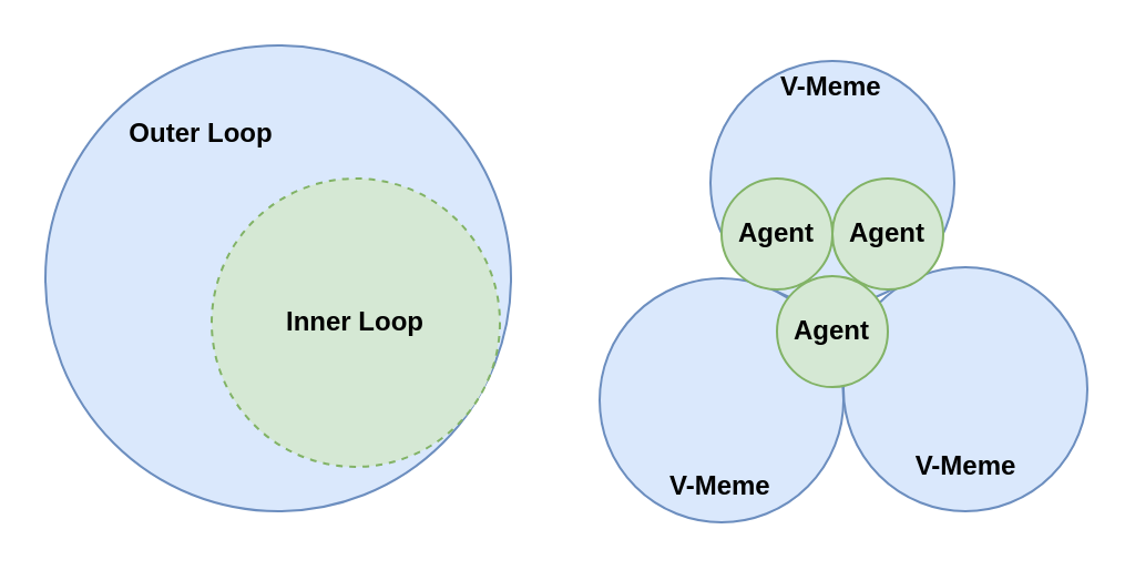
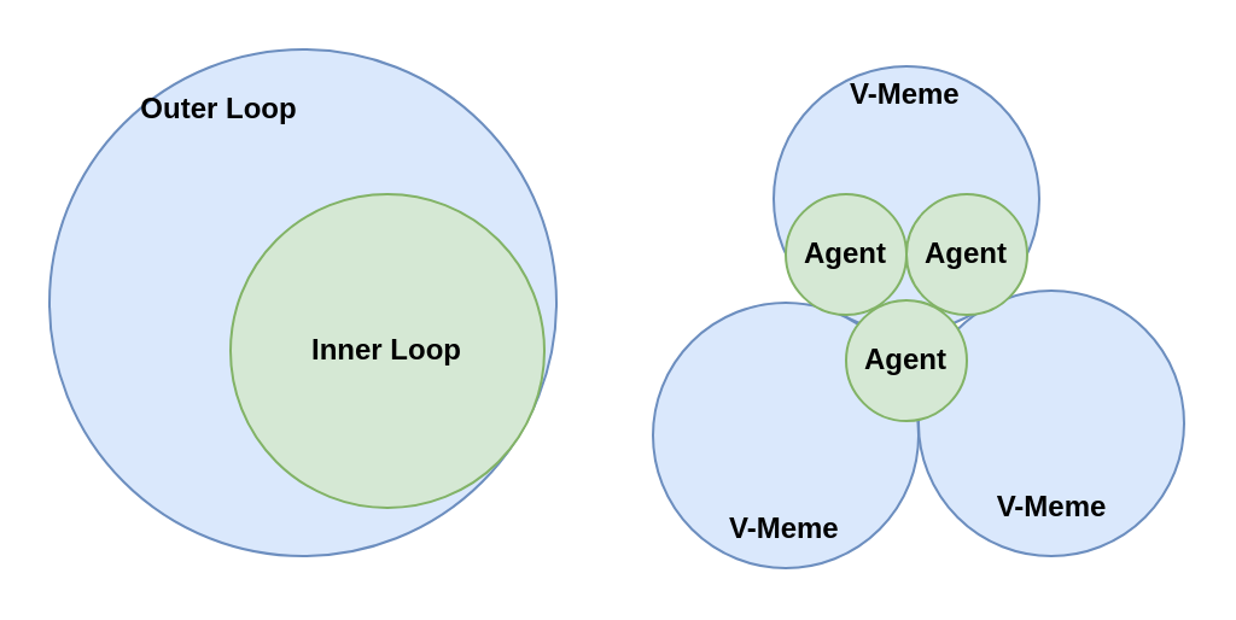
  <mxCell id="0" />
  <mxCell id="1" parent="0" />
  <mxCell id="2" value="" style="ellipse;whiteSpace=wrap;html=1;aspect=fixed;align=center;labelPosition=center;verticalLabelPosition=middle;verticalAlign=middle;fillColor=#dae8fc;strokeColor=#6c8ebf;" vertex="1" parent="1"><mxGeometry x="320" y="27" width="110" height="110" as="geometry" /></mxCell>
  <mxCell id="3" value="" style="ellipse;whiteSpace=wrap;html=1;aspect=fixed;align=center;labelPosition=center;verticalLabelPosition=middle;verticalAlign=middle;fillColor=#dae8fc;strokeColor=#6c8ebf;" vertex="1" parent="1"><mxGeometry x="20" y="20" width="210" height="210" as="geometry" /></mxCell>
- <mxCell id="4" value="&lt;b&gt;Inner Loop&lt;/b&gt;" style="ellipse;whiteSpace=wrap;html=1;aspect=fixed;fillColor=#d5e8d4;strokeColor=#82b366;dashed=1;" vertex="1" parent="1"><mxGeometry x="95" y="80" width="130" height="130" as="geometry" /></mxCell>
- <mxCell id="5" value="&lt;b&gt;Outer Loop&lt;/b&gt;" style="text;html=1;align=center;verticalAlign=middle;resizable=0;points=[];autosize=1;" vertex="1" parent="1"><mxGeometry x="50" y="50" width="80" height="20" as="geometry" /></mxCell>
+ <mxCell id="4" value="&lt;b&gt;Inner Loop&lt;/b&gt;" style="ellipse;whiteSpace=wrap;html=1;aspect=fixed;fillColor=#d5e8d4;strokeColor=#82b366;" vertex="1" parent="1"><mxGeometry x="95" y="80" width="130" height="130" as="geometry" /></mxCell>
+ <mxCell id="5" value="&lt;b&gt;Outer Loop&lt;/b&gt;" style="text;html=1;align=center;verticalAlign=middle;resizable=0;points=[];autosize=1;" vertex="1" parent="1"><mxGeometry x="50" y="35" width="80" height="20" as="geometry" /></mxCell>
  <mxCell id="6" value="" style="ellipse;whiteSpace=wrap;html=1;aspect=fixed;align=center;labelPosition=center;verticalLabelPosition=middle;verticalAlign=middle;fillColor=#dae8fc;strokeColor=#6c8ebf;" vertex="1" parent="1"><mxGeometry x="270" y="125" width="110" height="110" as="geometry" /></mxCell>
  <mxCell id="7" value="" style="ellipse;whiteSpace=wrap;html=1;aspect=fixed;align=center;labelPosition=center;verticalLabelPosition=middle;verticalAlign=middle;fillColor=#dae8fc;strokeColor=#6c8ebf;" vertex="1" parent="1"><mxGeometry x="380" y="120" width="110" height="110" as="geometry" /></mxCell>
  <mxCell id="8" value="&lt;b&gt;V-Meme&lt;/b&gt;" style="text;html=1;align=center;verticalAlign=middle;resizable=0;points=[];autosize=1;" vertex="1" parent="1"><mxGeometry x="405" y="200" width="60" height="20" as="geometry" /></mxCell>
  <mxCell id="9" value="&lt;b&gt;V-Meme&lt;/b&gt;" style="text;html=1;" vertex="1" parent="1"><mxGeometry x="350" y="25" width="70" height="30" as="geometry" /></mxCell>
  <mxCell id="10" value="&lt;b&gt;V-Meme&lt;/b&gt;" style="text;html=1;" vertex="1" parent="1"><mxGeometry x="300" y="205" width="70" height="30" as="geometry" /></mxCell>
  <mxCell id="11" value="&lt;b&gt;Agent&lt;/b&gt;" style="ellipse;whiteSpace=wrap;html=1;aspect=fixed;fillColor=#d5e8d4;strokeColor=#82b366;" vertex="1" parent="1"><mxGeometry x="350" y="124" width="50" height="50" as="geometry" /></mxCell>
  <mxCell id="12" value="&lt;b&gt;Agent&lt;/b&gt;" style="ellipse;whiteSpace=wrap;html=1;aspect=fixed;fillColor=#d5e8d4;strokeColor=#82b366;" vertex="1" parent="1"><mxGeometry x="325" y="80" width="50" height="50" as="geometry" /></mxCell>
  <mxCell id="13" value="&lt;b&gt;Agent&lt;/b&gt;" style="ellipse;whiteSpace=wrap;html=1;aspect=fixed;fillColor=#d5e8d4;strokeColor=#82b366;" vertex="1" parent="1"><mxGeometry x="375" y="80" width="50" height="50" as="geometry" /></mxCell>
